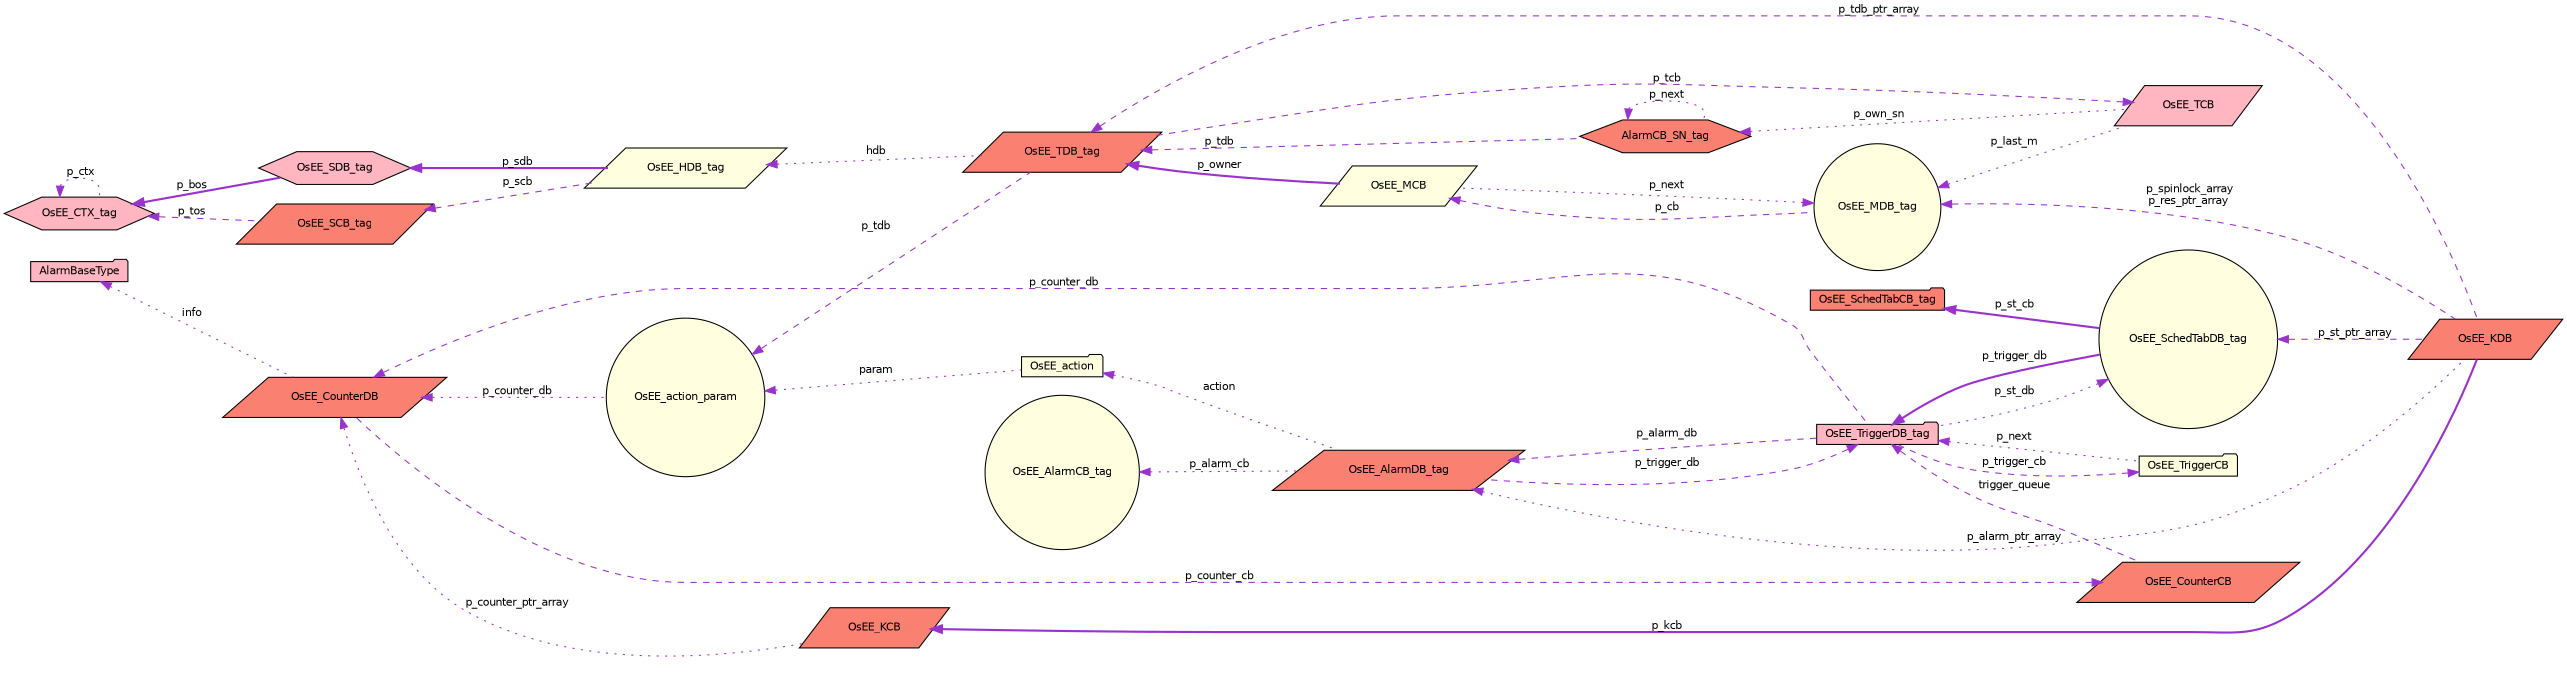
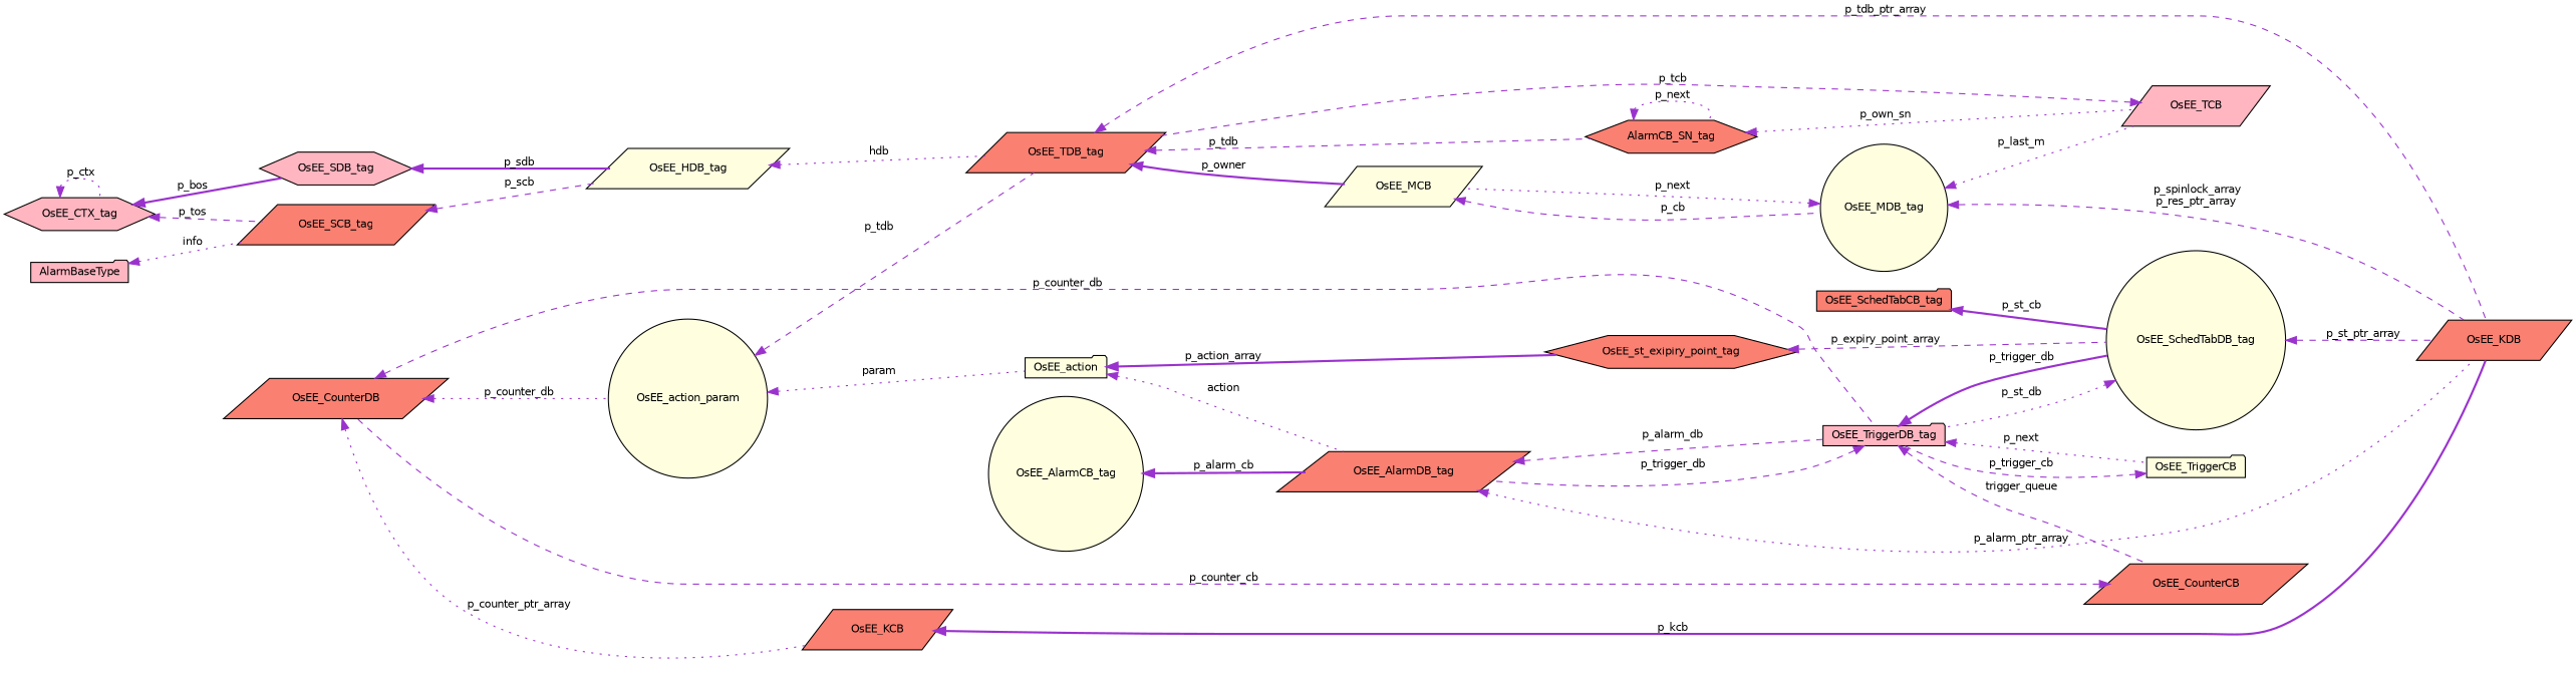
  digraph {
    rankdir=LR
    node [color=black fillcolor=salmon fontname=Helvetica fontsize=10 shape=parallelogram style=filled]
    edge [color=darkorchid3 dir=back fontname=Helvetica fontsize=10 labelfontname=Helvetica labelfontsize=10 style=dashed]
    n1 [fontcolor=black height=0.2 label=OsEE_KDB width=0.4]
    n2 [height=0.2 label=OsEE_KCB width=0.4]
    n3 [height=0.2 label=OsEE_TDB_tag width=0.4]
    n4 [height=0.2 label=AlarmCB_SN_tag shape=hexagon width=0.4]
    n5 [fillcolor=lightyellow height=0.2 label=OsEE_MCB width=0.4]
    n6 [fillcolor=lightpink height=0.2 label=OsEE_TCB width=0.4]
    n7 [fillcolor=lightyellow height=0.2 label=OsEE_MDB_tag shape=circle width=0.4]
    n8 [fillcolor=lightyellow height=0.2 label=OsEE_action_param shape=circle width=0.4]
    n9 [fillcolor=lightyellow height=0.2 label=OsEE_action shape=folder width=0.4]
    n10 [fillcolor=lightyellow height=0.2 label=OsEE_HDB_tag width=0.4]
    n11 [height=0.2 label=OsEE_SCB_tag width=0.4]
    n12 [fillcolor=lightpink height=0.2 label=OsEE_CTX_tag shape=hexagon width=0.4]
    n13 [fillcolor=lightpink height=0.2 label=OsEE_SDB_tag shape=hexagon width=0.4]
    n14 [fillcolor=lightyellow height=0.2 label=OsEE_SchedTabDB_tag shape=circle width=0.4]
    n15 [fillcolor=lightpink height=0.2 label=OsEE_TriggerDB_tag shape=folder width=0.4]
    n16 [fillcolor=lightyellow height=0.2 label=OsEE_TriggerCB shape=folder width=0.4]
    n17 [height=0.2 label=OsEE_AlarmDB_tag width=0.4]
    n18 [height=0.2 label=OsEE_CounterCB width=0.4]
    n19 [height=0.2 label=OsEE_SchedTabCB_tag shape=folder width=0.4]
    n20 [height=0.2 label=OsEE_CounterDB width=0.4]
+   n21 [height=0.2 label=OsEE_st_exipiry_point_tag shape=hexagon width=0.4]
    n22 [fillcolor=lightpink height=0.2 label=AlarmBaseType shape=folder width=0.4]
    n23 [fillcolor=lightyellow height=0.2 label=OsEE_AlarmCB_tag shape=circle width=0.4]
    n2 -> n1 [label=" p_kcb" style=bold]
    n3 -> n1 [label=" p_tdb_ptr_array"]
    n3 -> n4 [label=" p_tdb"]
    n3 -> n5 [label=" p_owner" style=bold]
    n4 -> n4 [label=" p_next" style=dotted]
    n4 -> n6 [label=" p_own_sn" style=dotted]
    n5 -> n7 [label=" p_cb"]
    n6 -> n3 [label=" p_tcb"]
    n7 -> n1 [label=" p_spinlock_array\np_res_ptr_array"]
    n7 -> n5 [label=" p_next" style=dotted]
    n7 -> n6 [label=" p_last_m" style=dotted]
    n8 -> n3 [label=" p_tdb"]
    n8 -> n9 [label=" param" style=dotted]
    n9 -> n17 [label=" action" style=dotted]
+   n9 -> n21 [label=" p_action_array" style=bold]
    n10 -> n3 [label=" hdb" style=dotted]
    n11 -> n10 [label=" p_scb"]
    n12 -> n11 [label=" p_tos"]
    n12 -> n12 [label=" p_ctx" style=dotted]
    n12 -> n13 [label=" p_bos" style=bold]
    n13 -> n10 [label=" p_sdb" style=bold]
    n14 -> n1 [label=" p_st_ptr_array"]
    n14 -> n15 [label=" p_st_db" style=dotted]
    n15 -> n14 [label=" p_trigger_db" style=bold]
    n15 -> n16 [label=" p_next" style=dotted]
    n15 -> n17 [label=" p_trigger_db"]
    n15 -> n18 [label=" trigger_queue"]
    n16 -> n15 [label=" p_trigger_cb"]
    n17 -> n1 [label=" p_alarm_ptr_array" style=dotted]
    n17 -> n15 [label=" p_alarm_db"]
    n18 -> n20 [label=" p_counter_cb"]
    n19 -> n14 [label=" p_st_cb" style=bold]
    n20 -> n2 [label=" p_counter_ptr_array" style=dotted]
    n20 -> n8 [label=" p_counter_db" style=dotted]
    n20 -> n15 [label=" p_counter_db"]
-   n22 -> n20 [label=" info" style=dotted]
-   n23 -> n17 [label=" p_alarm_cb" style=dotted]
+   n21 -> n14 [label=" p_expiry_point_array"]
+   n22 -> n11 [label=" info" style=dotted]
+   n23 -> n17 [label=" p_alarm_cb" style=bold]
  }
